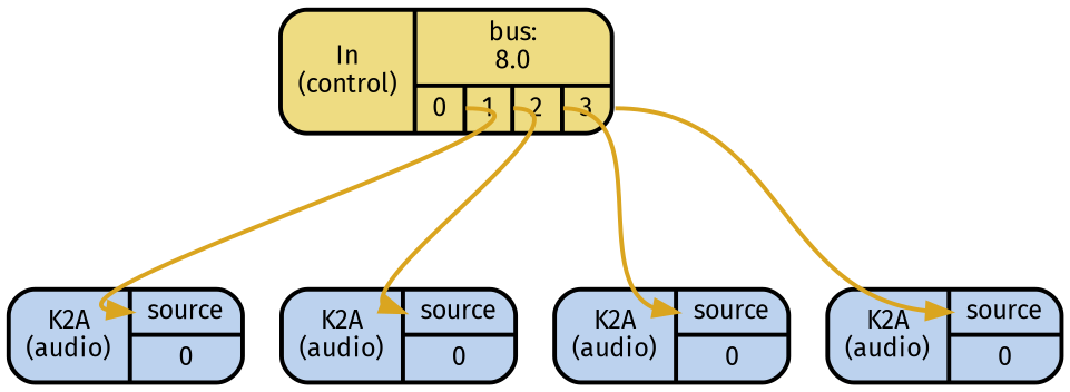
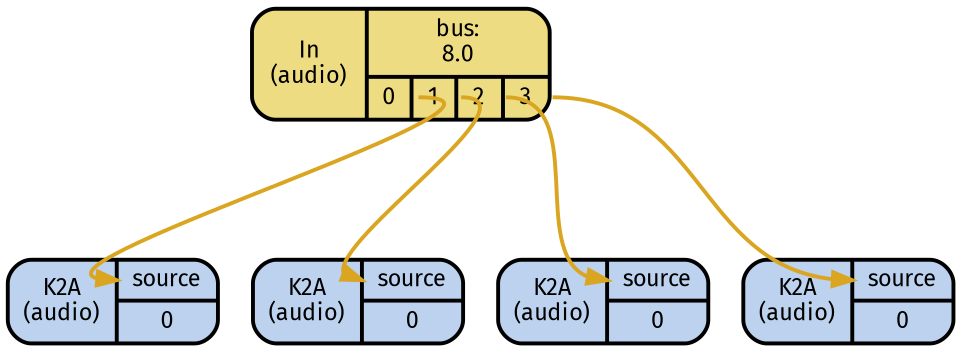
  digraph {
    color=lightslategrey
    fontname="Fira Sans"
    penwidth=2
    rankdir=TB
    ranksep=1
    splines=spline
    style="dotted, rounded"
    node [fillcolor=lightsteelblue2 fontname="Fira Sans" fontsize=12 penwidth=2 shape=Mrecord style="filled, rounded"]
    edge [color=goldenrod headport="f_1_0_0:w" penwidth=2 fontname="Fira Sans"]
-   n1 [fillcolor=lightgoldenrod2 label="<f_0> In\n(control) | { { <f_1_0_0> bus:\n8.0 } | { <f_1_1_0> 0 | <f_1_1_1> 1 | <f_1_1_2> 2 | <f_1_1_3> 3 } }"]
+   n1 [fillcolor=lightgoldenrod2 label="<f_0> In\n(audio) | { { <f_1_0_0> bus:\n8.0 } | { <f_1_1_0> 0 | <f_1_1_1> 1 | <f_1_1_2> 2 | <f_1_1_3> 3 } }"]
    n2 [label="<f_0> K2A\n(audio) | { { <f_1_0_0> source } | { <f_1_1_0> 0 } }"]
    n3 [label="<f_0> K2A\n(audio) | { { <f_1_0_0> source } | { <f_1_1_0> 0 } }"]
    n4 [label="<f_0> K2A\n(audio) | { { <f_1_0_0> source } | { <f_1_1_0> 0 } }"]
    n5 [label="<f_0> K2A\n(audio) | { { <f_1_0_0> source } | { <f_1_1_0> 0 } }"]
    n1 -> n2 [tailport="f_1_1_0:e"]
    n1 -> n3 [tailport="f_1_1_1:e"]
    n1 -> n4 [tailport="f_1_1_2:e"]
    n1 -> n5 [tailport="f_1_1_3:e"]
  }
